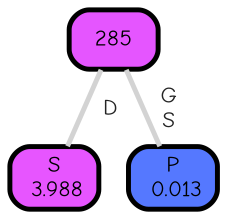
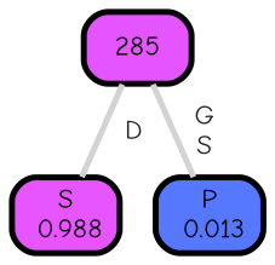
  graph {
    ranksep="0 equally"
    splines=straight
    fontname="Comic Neue"
    node [color=black fontcolor=black fontname="Comic Neue" penwidth=3 shape=box style="filled, rounded"]
    edge [color=lightgray fontcolor=grey14 fontname="Comic Neue" fontweight=bold penwidth=3]
-   n1 [fillcolor="#e755ff" label="S\n 3.988"]
+   n1 [fillcolor="#e755ff" label="S\n 0.988"]
    n2 [fillcolor="#e555ff" label=285]
    n3 [fillcolor="#5578ff" label="P\n 0.013"]
    subgraph sub_1 {
      rank=same
    }
    n2 -- n1 [label=" D"]
    n2 -- n3 [label=" G\n S"]
  }
